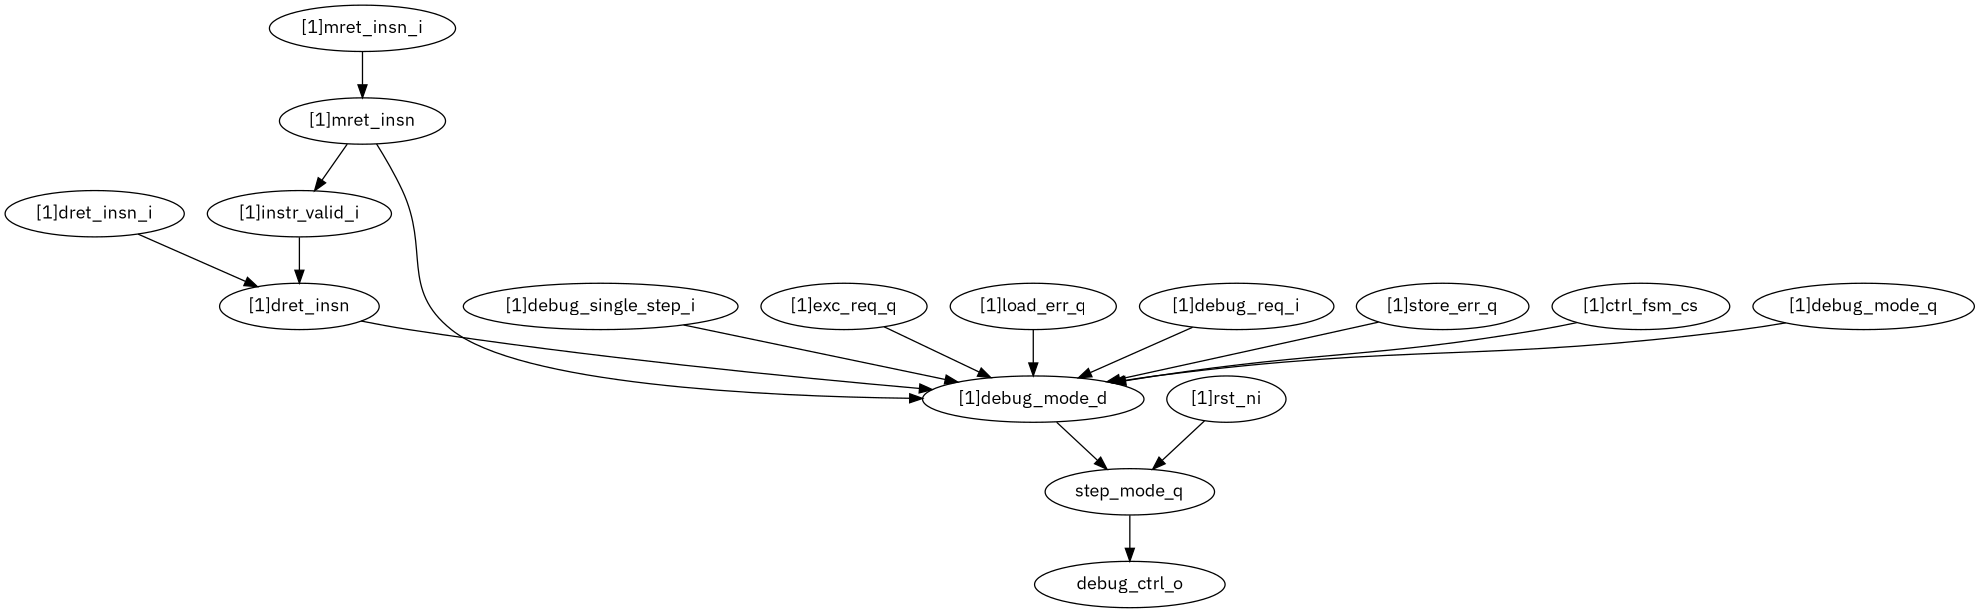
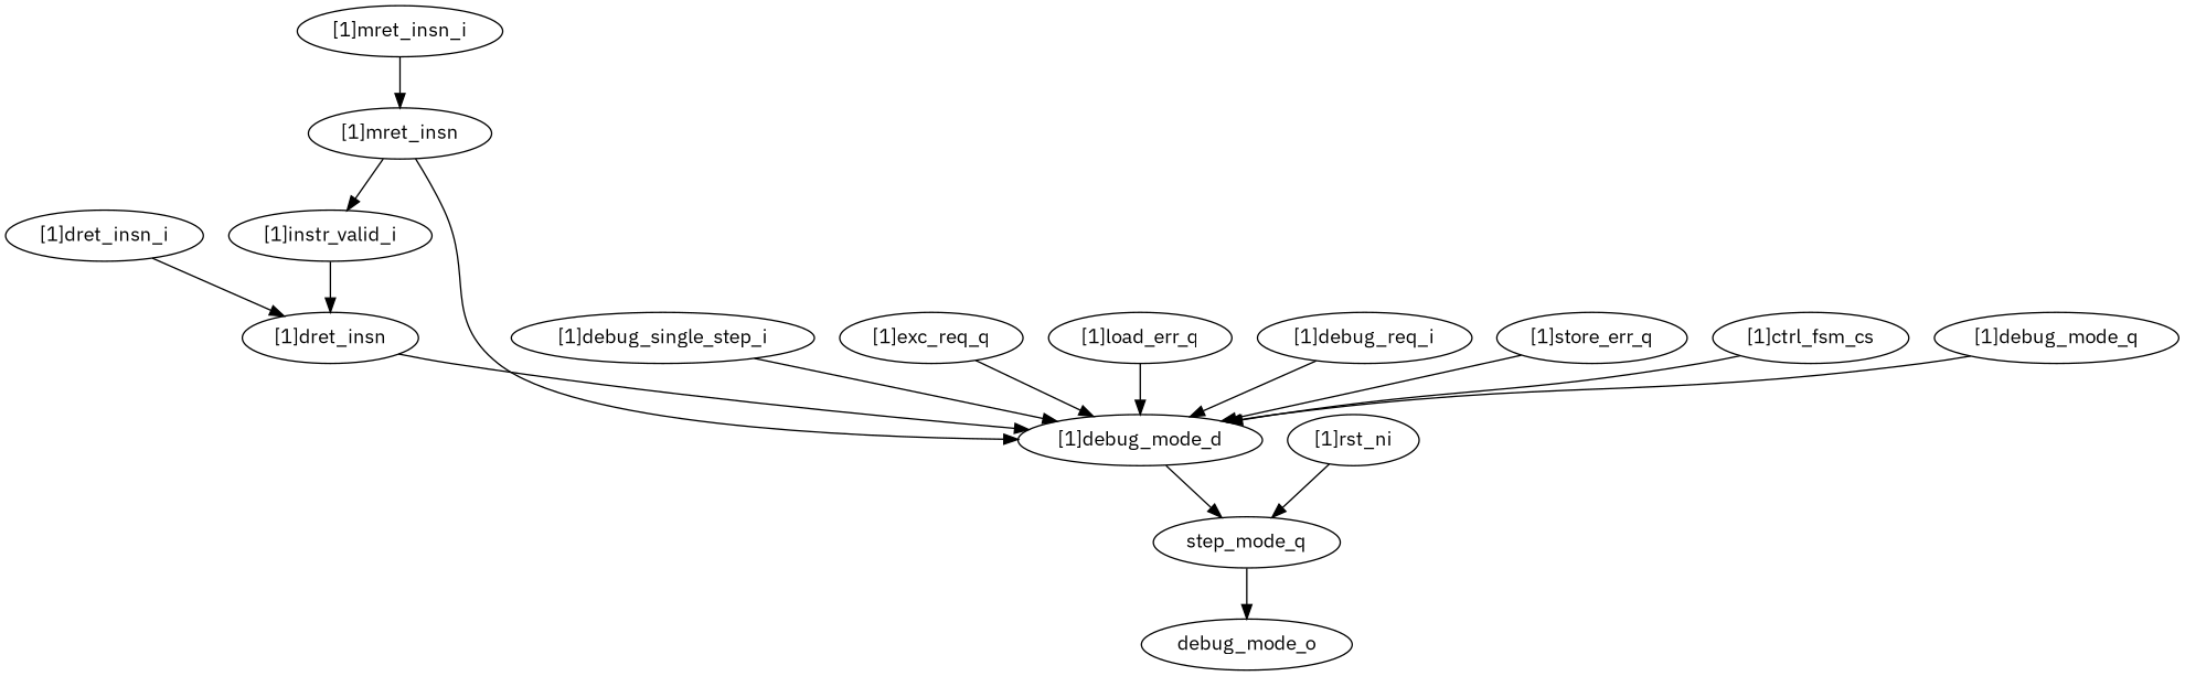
  strict digraph {
    fontname="IBM Plex Sans"
    node [complexity=5 fontname="IBM Plex Sans" importance=0.0337982496491 rank=0.00422478120614]
    edge [fontname="IBM Plex Sans"]
    n1 [complexity=2 importance=0.0141117151107 label=step_mode_q rank=0.00705585755534]
-   debug_mode_o [complexity=0 importance=0.00524392264192 rank=0.0 label=debug_ctrl_o]
+   debug_mode_o [complexity=0 importance=0.00524392264192 rank=0.0]
    "[1]mret_insn" [importance=0.0288006334825 rank=0.0057601266965]
    "[1]mret_insn_i" [complexity=8]
    "[1]debug_mode_d" [complexity=4 importance=0.0211377898881 rank=0.00528444747203]
    "[1]instr_valid_i" [complexity=8]
    "[1]dret_insn" [importance=0.0288006334825 rank=0.0057601266965]
    "[1]debug_single_step_i" [complexity=6 importance=0.0472731959429 rank=0.00787886599048]
    "[1]exc_req_q" [complexity=7 importance=0.0292276614397 rank=0.00417538020568]
    "[1]dret_insn_i" [complexity=8]
    "[1]load_err_q" [complexity=7 importance=0.0296157984922 rank=0.00423082835603]
    "[1]debug_req_i" [complexity=6 importance=0.0472731959429 rank=0.00787886599048]
    "[1]store_err_q" [complexity=7 importance=0.0296157984922 rank=0.00423082835603]
    "[1]ctrl_fsm_cs" [importance=0.11814378246 rank=0.023628756492]
    "[1]rst_ni" [complexity=3 importance=0.033221046388 rank=0.0110736821293]
    "[1]debug_mode_q" [complexity=6 importance=0.0300055823569 rank=0.00500093039281]
    n1 -> debug_mode_o
    "[1]mret_insn" -> "[1]debug_mode_d"
    "[1]mret_insn" -> "[1]instr_valid_i"
    "[1]mret_insn_i" -> "[1]mret_insn"
    "[1]debug_mode_d" -> n1
    "[1]instr_valid_i" -> "[1]dret_insn"
    "[1]dret_insn" -> "[1]debug_mode_d"
    "[1]debug_single_step_i" -> "[1]debug_mode_d"
    "[1]exc_req_q" -> "[1]debug_mode_d"
    "[1]dret_insn_i" -> "[1]dret_insn"
    "[1]load_err_q" -> "[1]debug_mode_d"
    "[1]debug_req_i" -> "[1]debug_mode_d"
    "[1]store_err_q" -> "[1]debug_mode_d"
    "[1]ctrl_fsm_cs" -> "[1]debug_mode_d"
    "[1]rst_ni" -> n1
    "[1]debug_mode_q" -> "[1]debug_mode_d"
  }
